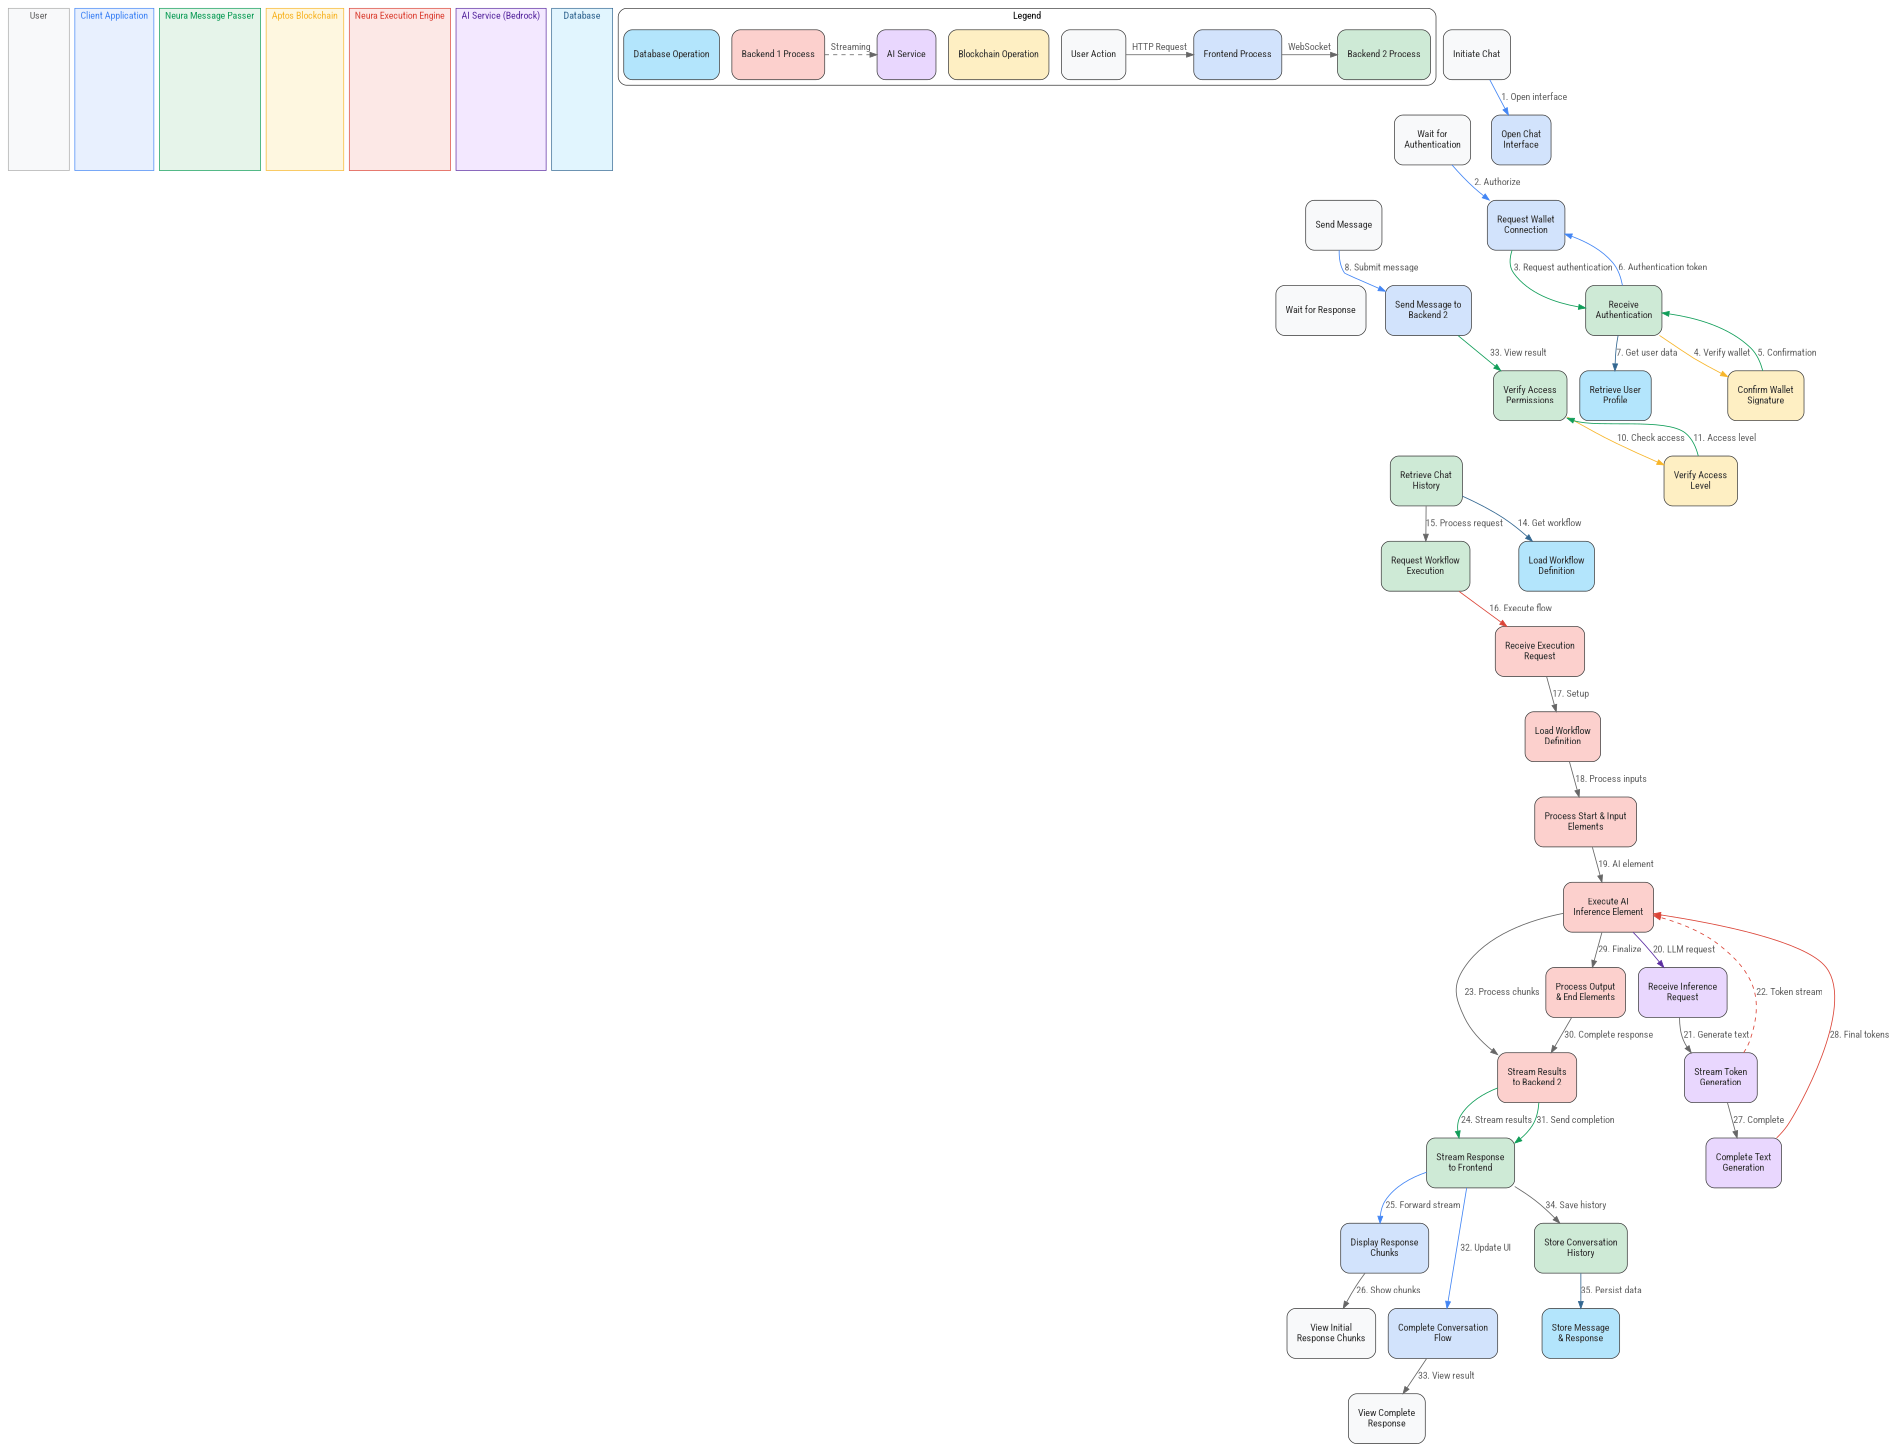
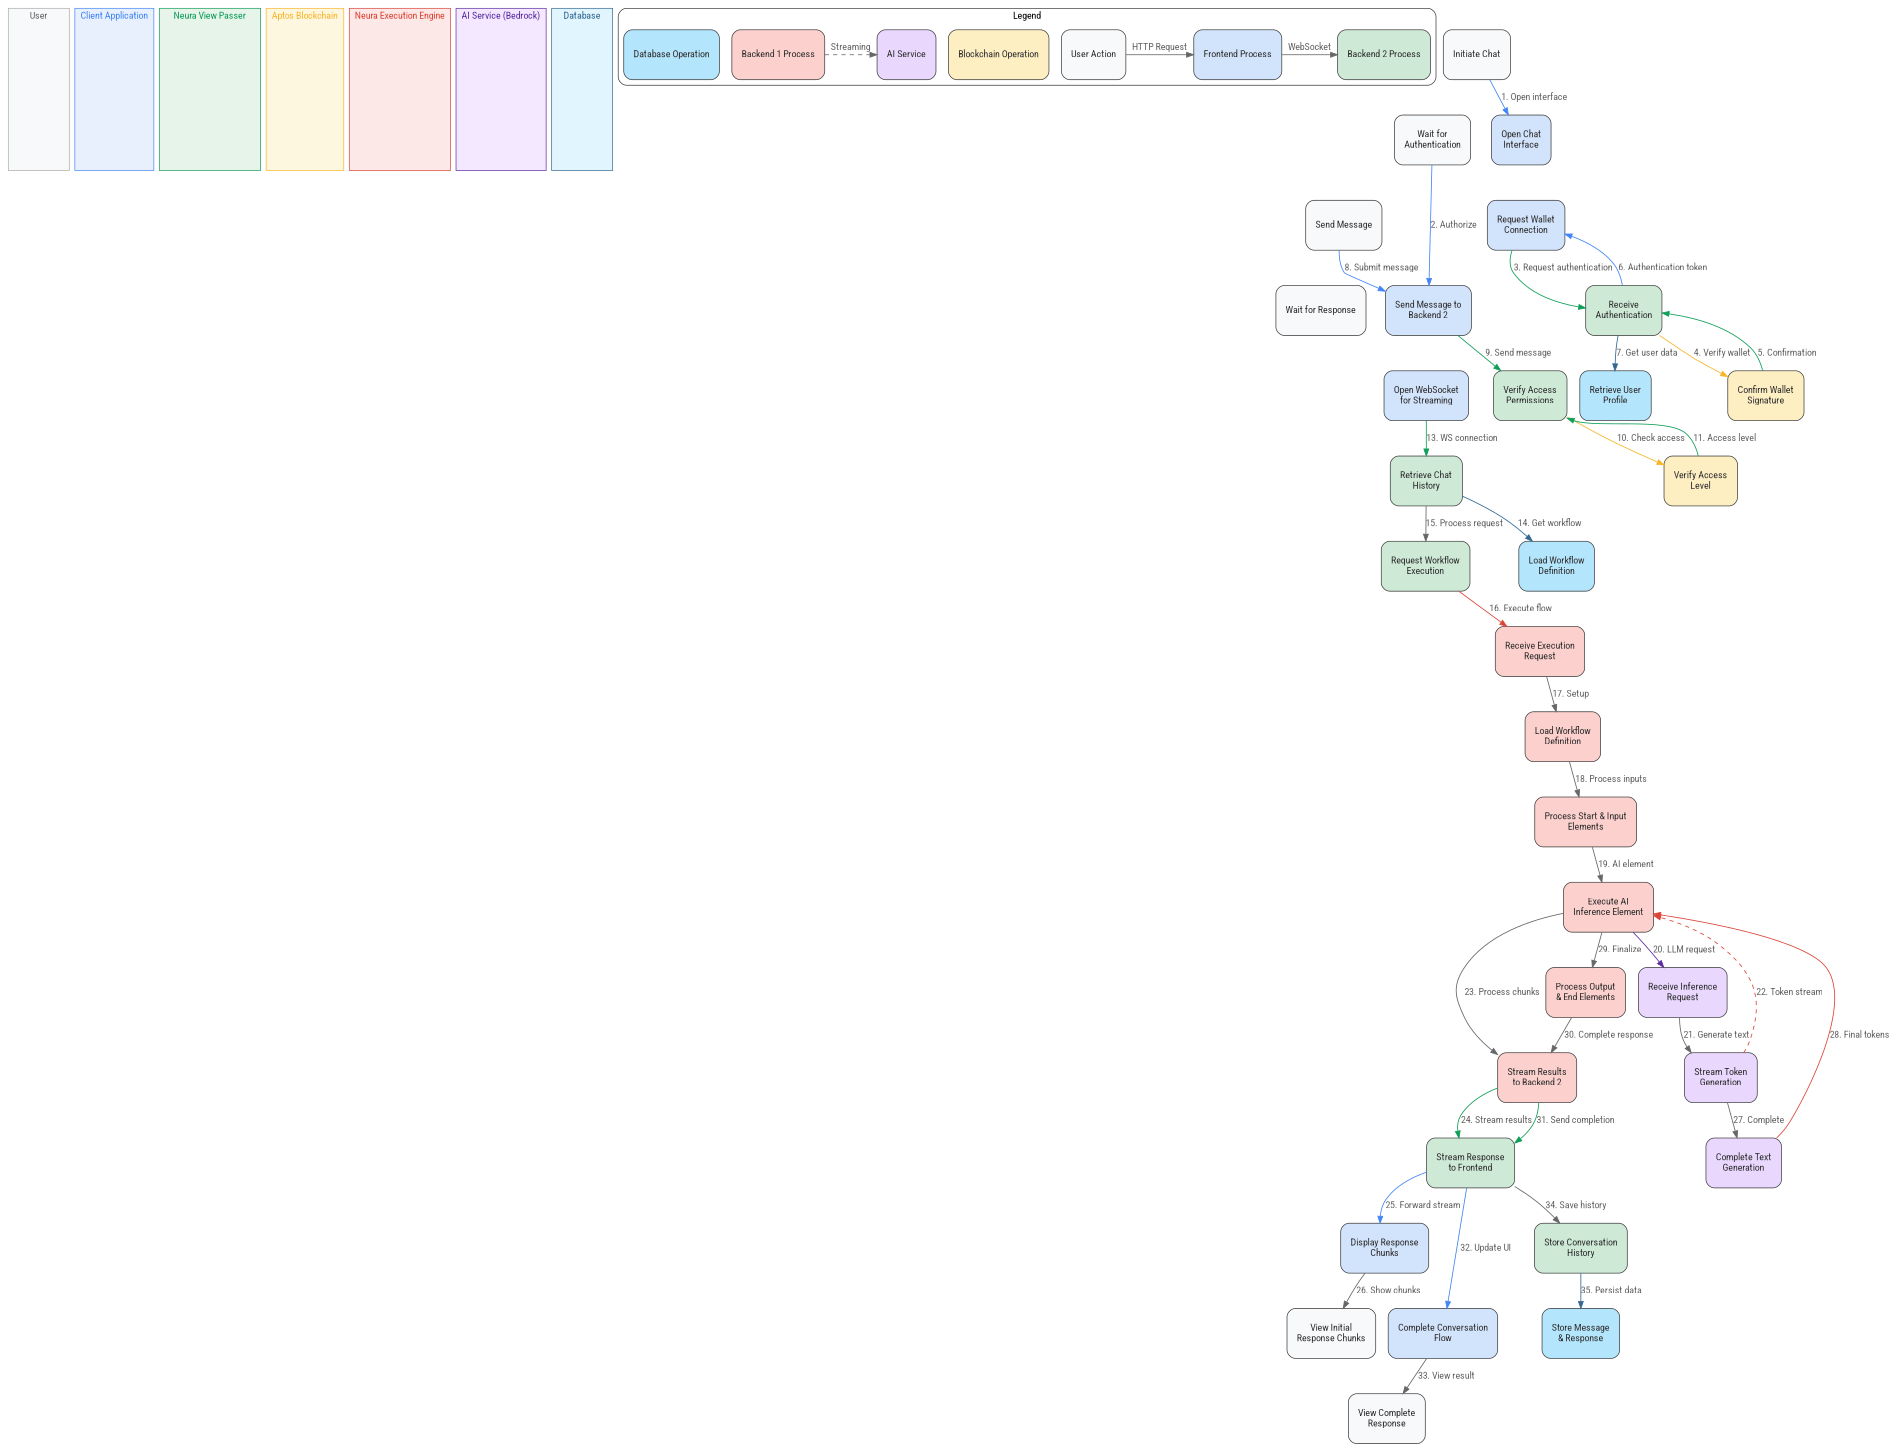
  digraph {
    bgcolor=white
    fontname="Roboto Condensed"
    rankdir=TD
    node [color="#333333" fillcolor="#f5f5f5" fontcolor="#333333" fontname="Roboto Condensed" margin="0.2,0.1" shape=rect style="rounded,filled"]
    edge [color="#666666" fontcolor="#666666" fontname="Roboto Condensed" penwidth=1.2 style=invis]
    UserStart [height=1 shape=point style=invis]
    UserEnd [height=1 shape=point style=invis]
    FrontendStart [height=1 shape=point style=invis]
    FrontendEnd [height=1 shape=point style=invis]
    MessagePasserStart [height=1 shape=point style=invis]
    MessagePasserEnd [height=1 shape=point style=invis]
    BlockchainStart [height=1 shape=point style=invis]
    BlockchainEnd [height=1 shape=point style=invis]
    ExecutionEngineStart [height=1 shape=point style=invis]
    ExecutionEngineEnd [height=1 shape=point style=invis]
    AIServiceStart [height=1 shape=point style=invis]
    AIServiceEnd [height=1 shape=point style=invis]
    DatabaseStart [height=1 shape=point style=invis]
    DatabaseEnd [height=1 shape=point style=invis]
    n15 [fillcolor="#F8F9FA" height=1 label="User Action"]
    n16 [fillcolor="#D2E3FC" height=1 label="Frontend Process"]
    n17 [fillcolor="#CEEAD6" height=1 label="Backend 2 Process"]
    n18 [fillcolor="#FEEFC3" height=1 label="Blockchain Operation"]
    n19 [fillcolor="#FCD0CD" height=1 label="Backend 1 Process"]
    n20 [fillcolor="#E9D7FE" height=1 label="AI Service"]
    n21 [fillcolor="#B3E5FC" height=1 label="Database Operation"]
    n22 [fillcolor="#F8F9FA" height=1 label="Initiate Chat"]
    n23 [fillcolor="#F8F9FA" height=1 label="Wait for\nAuthentication"]
    n24 [fillcolor="#D2E3FC" height=1 label="Open Chat\nInterface"]
    n25 [fillcolor="#F8F9FA" height=1 label="Send Message"]
    n26 [fillcolor="#D2E3FC" height=1 label="Request Wallet\nConnection"]
    n27 [fillcolor="#F8F9FA" height=1 label="Wait for Response"]
    n28 [fillcolor="#D2E3FC" height=1 label="Send Message to\nBackend 2"]
    n29 [fillcolor="#CEEAD6" height=1 label="Receive\nAuthentication"]
    n30 [fillcolor="#F8F9FA" height=1 label="View Initial\nResponse Chunks"]
+   n31 [fillcolor="#D2E3FC" height=1 label="Open WebSocket\nfor Streaming"]
    n32 [fillcolor="#CEEAD6" height=1 label="Verify Access\nPermissions"]
    n33 [fillcolor="#F8F9FA" height=1 label="View Complete\nResponse"]
    n34 [fillcolor="#FEEFC3" height=1 label="Confirm Wallet\nSignature"]
    n35 [fillcolor="#B3E5FC" height=1 label="Retrieve User\nProfile"]
    n36 [fillcolor="#D2E3FC" height=1 label="Display Response\nChunks"]
    n37 [fillcolor="#CEEAD6" height=1 label="Retrieve Chat\nHistory"]
    n38 [fillcolor="#FEEFC3" height=1 label="Verify Access\nLevel"]
    n39 [fillcolor="#D2E3FC" height=1 label="Complete Conversation\nFlow"]
    n40 [fillcolor="#CEEAD6" height=1 label="Request Workflow\nExecution"]
    n41 [fillcolor="#B3E5FC" height=1 label="Load Workflow\nDefinition"]
    n42 [fillcolor="#CEEAD6" height=1 label="Stream Response\nto Frontend"]
    n43 [fillcolor="#FCD0CD" height=1 label="Receive Execution\nRequest"]
    n44 [fillcolor="#CEEAD6" height=1 label="Store Conversation\nHistory"]
    n45 [fillcolor="#FCD0CD" height=1 label="Load Workflow\nDefinition"]
    n46 [fillcolor="#B3E5FC" height=1 label="Store Message\n& Response"]
    n47 [fillcolor="#FCD0CD" height=1 label="Process Start & Input\nElements"]
    n48 [fillcolor="#FCD0CD" height=1 label="Execute AI\nInference Element"]
    n49 [fillcolor="#FCD0CD" height=1 label="Process Output\n& End Elements"]
    n50 [fillcolor="#FCD0CD" height=1 label="Stream Results\nto Backend 2"]
    n51 [fillcolor="#E9D7FE" height=1 label="Receive Inference\nRequest"]
    n52 [fillcolor="#E9D7FE" height=1 label="Stream Token\nGeneration"]
    n53 [fillcolor="#E9D7FE" height=1 label="Complete Text\nGeneration"]
    subgraph cluster_1 {
      color="#AAAAAA"
      fillcolor="#F8F9FA"
      fontcolor="#666666"
      label=User
      style=filled
      UserStart
      UserEnd
    }
    subgraph cluster_2 {
      color="#4285F4"
      fillcolor="#E8F0FE"
      fontcolor="#4285F4"
      label="Client Application"
      style=filled
      FrontendStart
      FrontendEnd
    }
    subgraph cluster_3 {
      color="#0F9D58"
      fillcolor="#E6F4EA"
      fontcolor="#0F9D58"
-     label="Neura Message Passer"
+     label="Neura View Passer"
      style=filled
      MessagePasserStart
      MessagePasserEnd
    }
    subgraph cluster_4 {
      color="#F7B529"
      fillcolor="#FEF7E0"
      fontcolor="#F7B529"
      label="Aptos Blockchain"
      style=filled
      BlockchainStart
      BlockchainEnd
    }
    subgraph cluster_5 {
      color="#DB4437"
      fillcolor="#FCE8E6"
      fontcolor="#DB4437"
      label="Neura Execution Engine"
      style=filled
      ExecutionEngineStart
      ExecutionEngineEnd
    }
    subgraph cluster_6 {
      color="#5A2CA0"
      fillcolor="#F3E8FF"
      fontcolor="#5A2CA0"
      label="AI Service (Bedrock)"
      style=filled
      AIServiceStart
      AIServiceEnd
    }
    subgraph cluster_7 {
      color="#336791"
      fillcolor="#E1F5FE"
      fontcolor="#336791"
      label=Database
      style=filled
      DatabaseStart
      DatabaseEnd
    }
    subgraph cluster_8 {
      color="#333333"
      fillcolor="#FFFFFF"
      fontsize=14
      label=Legend
      style="rounded,filled"
      subgraph sub_9 {
        color="#333333"
        fillcolor="#FFFFFF"
        fontsize=14
        label=Legend
        rank=same
        style="rounded,filled"
        n15
        n16
        n17
        n18
        n19
        n20
        n21
      }
    }
    UserStart -> UserEnd
    FrontendStart -> FrontendEnd
    MessagePasserStart -> MessagePasserEnd
    BlockchainStart -> BlockchainEnd
    ExecutionEngineStart -> ExecutionEngineEnd
    AIServiceStart -> AIServiceEnd
    DatabaseStart -> DatabaseEnd
    n15 -> n16 [label="HTTP Request" style=solid]
    n16 -> n17 [label=WebSocket style=bold]
    n19 -> n20 [label=Streaming style=dashed]
    n22 -> n23
    n22 -> n24 [color="#4285F4" label="1. Open interface" style=""]
    n23 -> n25
-   n23 -> n26 [color="#4285F4" label="2. Authorize" style=""]
+   n23 -> n28 [color="#4285F4" label="2. Authorize" style=""]
    n24 -> n26
    n25 -> n27
    n25 -> n28 [color="#4285F4" label="8. Submit message" style=""]
    n26 -> n28
    n26 -> n29 [color="#0F9D58" label="3. Request authentication" style=""]
    n27 -> n30
-   n28 -> n32 [color="#0F9D58" label="33. View result" style=""]
+   n28 -> n31
+   n28 -> n32 [color="#0F9D58" label="9. Send message" style=""]
    n29 -> n26 [color="#4285F4" label="6. Authentication token" style=""]
    n29 -> n32
    n29 -> n34 [color="#F7B529" label="4. Verify wallet" style=""]
    n29 -> n35 [color="#336791" label="7. Get user data" style=""]
    n30 -> n33
+   n31 -> n36
+   n31 -> n37 [color="#0F9D58" label="13. WS connection" style=bold]
    n32 -> n37
    n32 -> n38 [color="#F7B529" label="10. Check access" style=""]
    n34 -> n29 [color="#0F9D58" label="5. Confirmation" style=""]
    n34 -> n38
    n35 -> n41
    n36 -> n30 [label="26. Show chunks" style=""]
    n36 -> n39
    n37 -> n40
    n37 -> n40 [label="15. Process request" style=""]
    n37 -> n41 [color="#336791" label="14. Get workflow" style=""]
    n38 -> n32 [color="#0F9D58" label="11. Access level" style=""]
    n39 -> n33 [label="33. View result" style=bold]
    n40 -> n42
    n40 -> n43 [color="#DB4437" label="16. Execute flow" style=""]
    n42 -> n36 [color="#4285F4" label="25. Forward stream" style=bold]
    n42 -> n39 [color="#4285F4" label="32. Update UI" style=""]
    n42 -> n44
    n42 -> n44 [label="34. Save history" style=""]
    n43 -> n45
    n43 -> n45 [label="17. Setup" style=""]
    n44 -> n46 [color="#336791" label="35. Persist data" style=""]
    n45 -> n47
    n45 -> n47 [label="18. Process inputs" style=""]
    n47 -> n48
    n47 -> n48 [label="19. AI element" style=""]
    n48 -> n49
    n48 -> n49 [label="29. Finalize" style=""]
    n48 -> n50 [label="23. Process chunks" style=""]
    n48 -> n51 [color="#5A2CA0" label="20. LLM request" style=""]
    n49 -> n50
    n49 -> n50 [label="30. Complete response" style=""]
    n50 -> n42 [color="#0F9D58" label="24. Stream results" style=bold]
    n50 -> n42 [color="#0F9D58" label="31. Send completion" style=""]
    n51 -> n52
    n51 -> n52 [label="21. Generate text" style=""]
    n52 -> n48 [color="#DB4437" label="22. Token stream" style=dashed]
    n52 -> n53
    n52 -> n53 [label="27. Complete" style=""]
    n53 -> n48 [color="#DB4437" label="28. Final tokens" style=""]
  }
